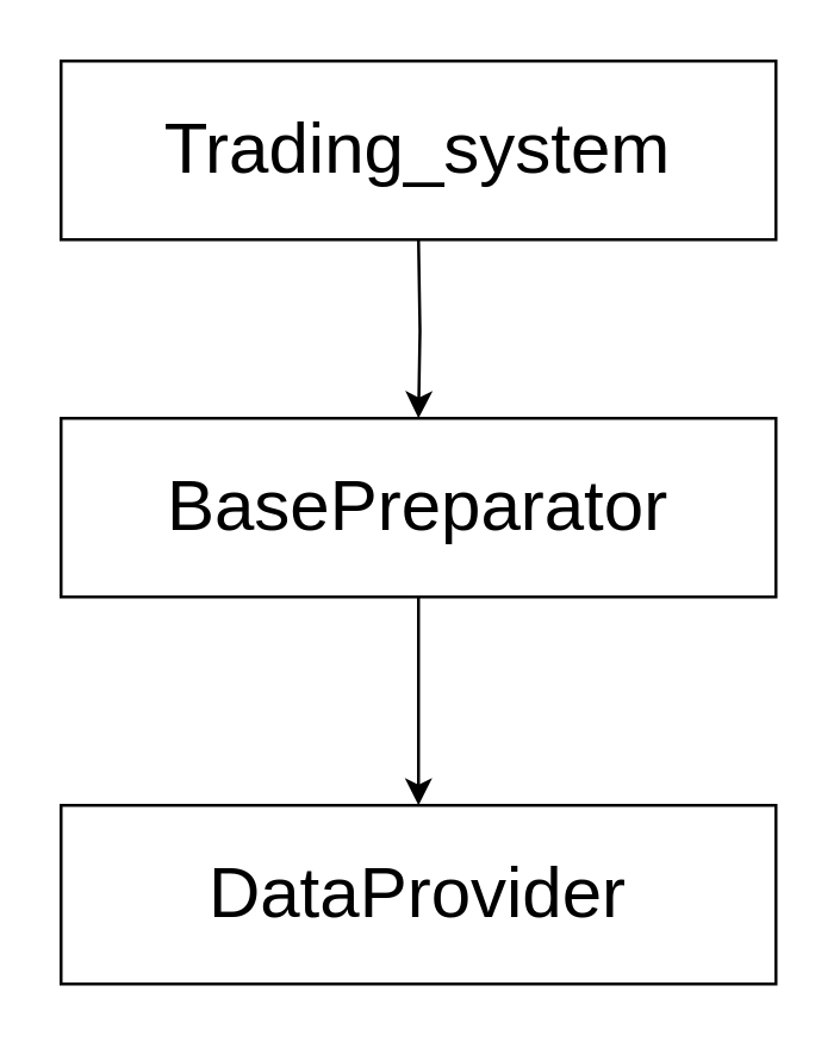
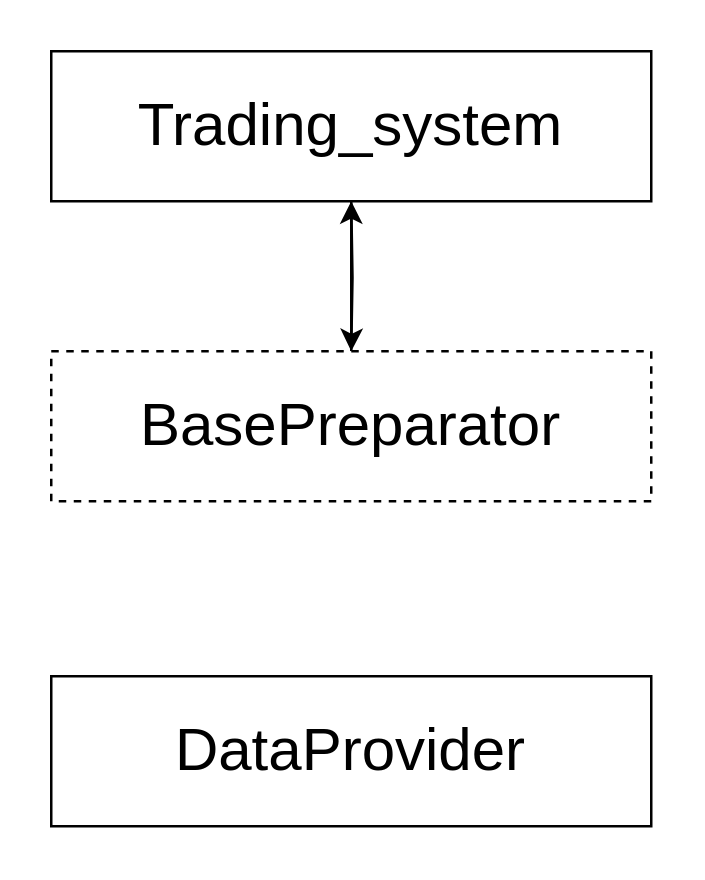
  <mxCell id="0" />
  <mxCell id="1" parent="0" />
  <mxCell id="2" value="" style="edgeStyle=orthogonalEdgeStyle;rounded=0;orthogonalLoop=1;jettySize=auto;html=1;" edge="1" parent="1" target="4"><mxGeometry relative="1" as="geometry"><mxPoint x="140" y="80" as="sourcePoint" /></mxGeometry></mxCell>
- <mxCell id="3" value="" style="edgeStyle=orthogonalEdgeStyle;rounded=0;orthogonalLoop=1;jettySize=auto;html=1;" edge="1" parent="1" source="4" target="5"><mxGeometry relative="1" as="geometry" /></mxCell>
- <mxCell id="4" value="&lt;font style=&quot;font-size: 24px;&quot;&gt;BasePreparator&lt;/font&gt;" style="whiteSpace=wrap;html=1;" vertex="1" parent="1"><mxGeometry x="20" y="140" width="240" height="60" as="geometry" /></mxCell>
+ <mxCell id="3" value="" style="edgeStyle=orthogonalEdgeStyle;rounded=0;orthogonalLoop=1;jettySize=auto;html=1;" edge="1" parent="1" source="4" target="6"><mxGeometry relative="1" as="geometry" /></mxCell>
+ <mxCell id="4" value="&lt;font style=&quot;font-size: 24px;&quot;&gt;BasePreparator&lt;/font&gt;" style="whiteSpace=wrap;html=1;dashed=1;" vertex="1" parent="1"><mxGeometry x="20" y="140" width="240" height="60" as="geometry" /></mxCell>
  <mxCell id="5" value="&lt;font style=&quot;font-size: 24px;&quot;&gt;DataProvider&lt;/font&gt;" style="rounded=0;whiteSpace=wrap;html=1;" vertex="1" parent="1"><mxGeometry x="20" y="270" width="240" height="60" as="geometry" /></mxCell>
  <mxCell id="6" value="&lt;span style=&quot;font-size: 24px;&quot;&gt;Trading_system&lt;/span&gt;" style="rounded=0;whiteSpace=wrap;html=1;" vertex="1" parent="1"><mxGeometry x="20" y="20" width="240" height="60" as="geometry" /></mxCell>
